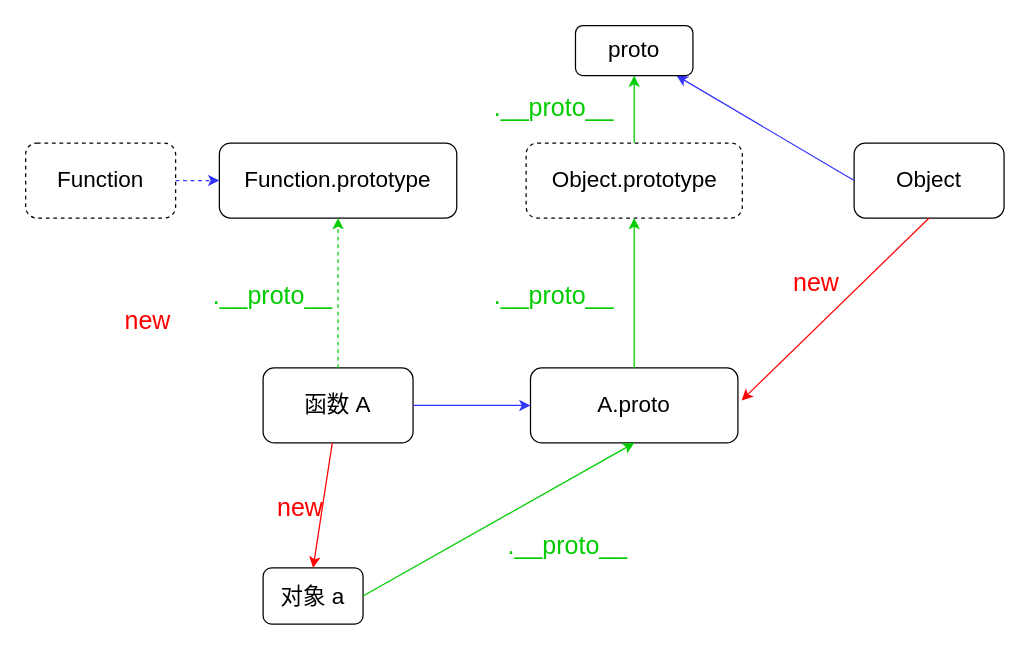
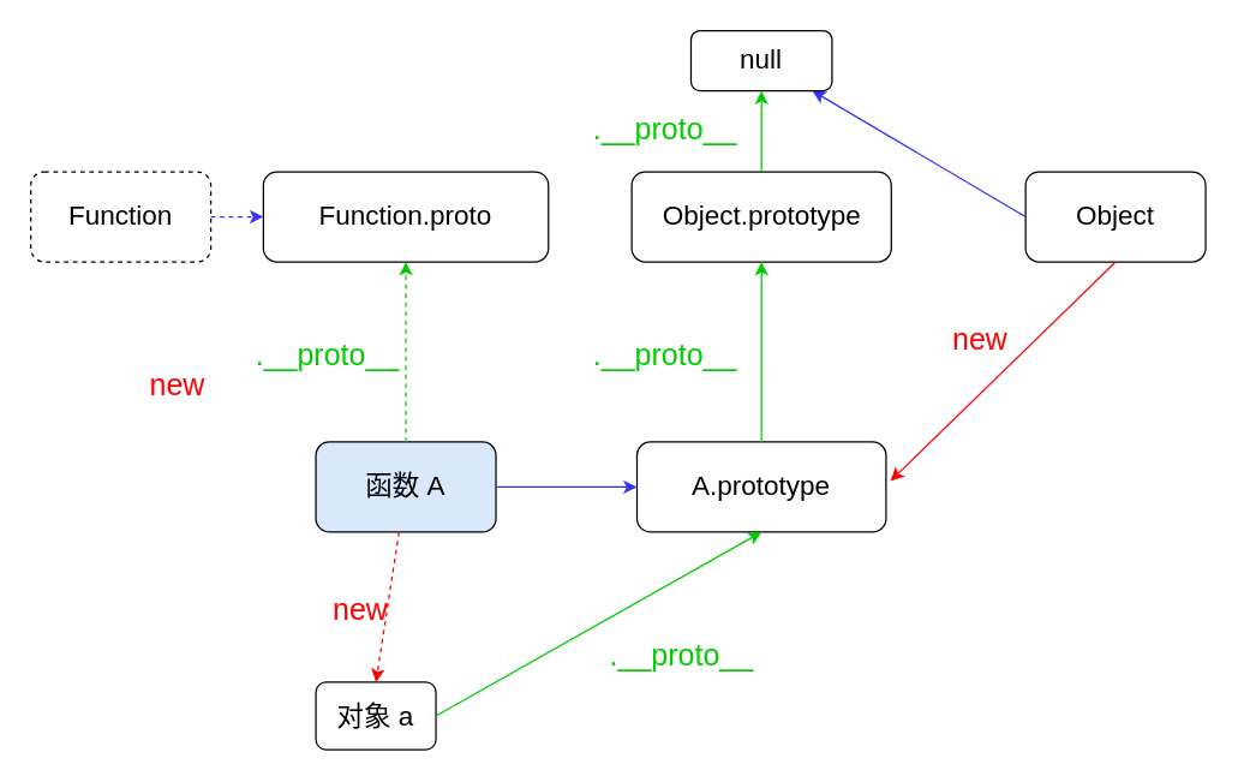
  <mxCell id="0" />
  <mxCell id="1" parent="0" />
  <mxCell id="2" value="&lt;font style=&quot;font-size: 18px;&quot;&gt;对象 a&lt;/font&gt;" style="rounded=1;whiteSpace=wrap;html=1;" vertex="1" parent="1"><mxGeometry x="210" y="454" width="80" height="45" as="geometry" /></mxCell>
- <mxCell id="3" value="&lt;font style=&quot;font-size: 18px;&quot;&gt;函数 A&lt;/font&gt;" style="rounded=1;whiteSpace=wrap;html=1;" vertex="1" parent="1"><mxGeometry x="210" y="294" width="120" height="60" as="geometry" /></mxCell>
- <mxCell id="4" value="" style="endArrow=classic;html=1;entryX=0.5;entryY=0;entryDx=0;entryDy=0;fillColor=#f8cecc;strokeColor=#FF0000;" edge="1" parent="1" source="3" target="2"><mxGeometry width="50" height="50" relative="1" as="geometry"><mxPoint x="240" y="474" as="sourcePoint" /><mxPoint x="290" y="424" as="targetPoint" /></mxGeometry></mxCell>
- <mxCell id="5" value="&lt;font style=&quot;font-size: 18px;&quot;&gt;A.proto&lt;/font&gt;" style="rounded=1;whiteSpace=wrap;html=1;" vertex="1" parent="1"><mxGeometry x="424" y="294" width="166" height="60" as="geometry" /></mxCell>
+ <mxCell id="3" value="&lt;font style=&quot;font-size: 18px;&quot;&gt;函数 A&lt;/font&gt;" style="rounded=1;whiteSpace=wrap;html=1;fillColor=#dae8fc;" vertex="1" parent="1"><mxGeometry x="210" y="294" width="120" height="60" as="geometry" /></mxCell>
+ <mxCell id="4" value="" style="endArrow=classic;html=1;entryX=0.5;entryY=0;entryDx=0;entryDy=0;fillColor=#f8cecc;strokeColor=#FF0000;dashed=1;" edge="1" parent="1" source="3" target="2"><mxGeometry width="50" height="50" relative="1" as="geometry"><mxPoint x="240" y="474" as="sourcePoint" /><mxPoint x="290" y="424" as="targetPoint" /></mxGeometry></mxCell>
+ <mxCell id="5" value="&lt;font style=&quot;font-size: 18px;&quot;&gt;A.prototype&lt;/font&gt;" style="rounded=1;whiteSpace=wrap;html=1;" vertex="1" parent="1"><mxGeometry x="424" y="294" width="166" height="60" as="geometry" /></mxCell>
  <mxCell id="6" value="" style="endArrow=classic;html=1;fillColor=#f8cecc;strokeColor=#3333FF;exitX=1;exitY=0.5;exitDx=0;exitDy=0;entryX=0;entryY=0.5;entryDx=0;entryDy=0;" edge="1" parent="1" source="3" target="5"><mxGeometry width="50" height="50" relative="1" as="geometry"><mxPoint x="280" y="364" as="sourcePoint" /><mxPoint x="420" y="324" as="targetPoint" /></mxGeometry></mxCell>
  <mxCell id="7" value="" style="endArrow=classic;html=1;fillColor=#f8cecc;strokeColor=#00CC00;exitX=1;exitY=0.5;exitDx=0;exitDy=0;entryX=0.5;entryY=1;entryDx=0;entryDy=0;" edge="1" parent="1" source="2" target="5"><mxGeometry width="50" height="50" relative="1" as="geometry"><mxPoint x="340" y="334" as="sourcePoint" /><mxPoint x="434" y="334" as="targetPoint" /></mxGeometry></mxCell>
- <mxCell id="8" value="&lt;font style=&quot;font-size: 18px;&quot;&gt;Object.prototype&lt;/font&gt;" style="rounded=1;whiteSpace=wrap;html=1;dashed=1;" vertex="1" parent="1"><mxGeometry x="420.5" y="114" width="173" height="60" as="geometry" /></mxCell>
+ <mxCell id="8" value="&lt;font style=&quot;font-size: 18px;&quot;&gt;Object.prototype&lt;/font&gt;" style="rounded=1;whiteSpace=wrap;html=1;" vertex="1" parent="1"><mxGeometry x="420.5" y="114" width="173" height="60" as="geometry" /></mxCell>
  <mxCell id="9" value="" style="endArrow=classic;html=1;fillColor=#f8cecc;strokeColor=#00CC00;entryX=0.5;entryY=1;entryDx=0;entryDy=0;fontSize=20;" edge="1" parent="1" source="5" target="8"><mxGeometry width="50" height="50" relative="1" as="geometry"><mxPoint x="340" y="494" as="sourcePoint" /><mxPoint x="517" y="364" as="targetPoint" /></mxGeometry></mxCell>
  <mxCell id="10" value="&lt;font style=&quot;font-size: 18px;&quot;&gt;Object&lt;/font&gt;" style="rounded=1;whiteSpace=wrap;html=1;strokeColor=default;align=center;verticalAlign=middle;fontFamily=Helvetica;fontSize=12;fontColor=default;fillColor=default;" vertex="1" parent="1"><mxGeometry x="683" y="114" width="120" height="60" as="geometry" /></mxCell>
  <mxCell id="11" value="" style="endArrow=classic;html=1;fillColor=#f8cecc;strokeColor=#FF0000;exitX=0.5;exitY=1;exitDx=0;exitDy=0;" edge="1" parent="1" source="10"><mxGeometry width="50" height="50" relative="1" as="geometry"><mxPoint x="280" y="364" as="sourcePoint" /><mxPoint x="593" y="320" as="targetPoint" /></mxGeometry></mxCell>
  <mxCell id="12" value="" style="endArrow=classic;html=1;fillColor=#f8cecc;strokeColor=#3333FF;exitX=0;exitY=0.5;exitDx=0;exitDy=0;" edge="1" parent="1" source="10" target="14"><mxGeometry width="50" height="50" relative="1" as="geometry"><mxPoint x="340" y="334" as="sourcePoint" /><mxPoint x="434" y="334" as="targetPoint" /></mxGeometry></mxCell>
  <mxCell id="13" value="" style="endArrow=classic;html=1;fillColor=#f8cecc;strokeColor=#00CC00;exitX=0.5;exitY=0;exitDx=0;exitDy=0;fontSize=20;" edge="1" parent="1" source="8"><mxGeometry width="50" height="50" relative="1" as="geometry"><mxPoint x="517" y="304" as="sourcePoint" /><mxPoint x="507" y="60" as="targetPoint" /></mxGeometry></mxCell>
- <mxCell id="14" value="&lt;font style=&quot;font-size: 18px;&quot;&gt;proto&lt;/font&gt;" style="rounded=1;whiteSpace=wrap;html=1;" vertex="1" parent="1"><mxGeometry x="460" y="20" width="94" height="40" as="geometry" /></mxCell>
+ <mxCell id="14" value="&lt;font style=&quot;font-size: 18px;&quot;&gt;null&lt;/font&gt;" style="rounded=1;whiteSpace=wrap;html=1;" vertex="1" parent="1"><mxGeometry x="460" y="20" width="94" height="40" as="geometry" /></mxCell>
  <mxCell id="15" value="&lt;font style=&quot;color: rgb(0, 204, 0);&quot;&gt;.__proto__&lt;/font&gt;" style="text;html=1;align=center;verticalAlign=middle;whiteSpace=wrap;rounded=0;fontColor=#00CC00;fontSize=20;" vertex="1" parent="1"><mxGeometry x="424" y="420" width="60" height="30" as="geometry" /></mxCell>
  <mxCell id="16" value="&lt;font style=&quot;color: rgb(0, 204, 0);&quot;&gt;.__proto__&lt;/font&gt;" style="text;html=1;align=center;verticalAlign=middle;whiteSpace=wrap;rounded=0;fontColor=#00CC00;fontSize=20;" vertex="1" parent="1"><mxGeometry x="413" y="220" width="60" height="30" as="geometry" /></mxCell>
  <mxCell id="17" value="&lt;font style=&quot;color: rgb(0, 204, 0);&quot;&gt;.__proto__&lt;/font&gt;" style="text;html=1;align=center;verticalAlign=middle;whiteSpace=wrap;rounded=0;fontColor=#00CC00;fontSize=20;" vertex="1" parent="1"><mxGeometry x="413" y="70" width="60" height="30" as="geometry" /></mxCell>
  <mxCell id="18" value="&lt;font style=&quot;color: rgb(255, 0, 0);&quot;&gt;new&lt;/font&gt;" style="text;html=1;align=center;verticalAlign=middle;whiteSpace=wrap;rounded=0;fontColor=#00CC00;fontSize=20;" vertex="1" parent="1"><mxGeometry x="210" y="390" width="60" height="30" as="geometry" /></mxCell>
  <mxCell id="19" value="&lt;font style=&quot;color: rgb(255, 0, 0);&quot;&gt;new&lt;/font&gt;" style="text;html=1;align=center;verticalAlign=middle;whiteSpace=wrap;rounded=0;fontColor=#00CC00;fontSize=20;" vertex="1" parent="1"><mxGeometry x="623" y="210" width="60" height="30" as="geometry" /></mxCell>
  <mxCell id="20" value="&lt;font style=&quot;font-size: 18px;&quot;&gt;Function&lt;/font&gt;" style="rounded=1;whiteSpace=wrap;html=1;strokeColor=default;align=center;verticalAlign=middle;fontFamily=Helvetica;fontSize=12;fontColor=default;fillColor=default;dashed=1;" vertex="1" parent="1"><mxGeometry x="20" y="114" width="120" height="60" as="geometry" /></mxCell>
- <mxCell id="21" value="&lt;font style=&quot;font-size: 18px;&quot;&gt;Function.prototype&lt;/font&gt;" style="rounded=1;whiteSpace=wrap;html=1;strokeColor=default;align=center;verticalAlign=middle;fontFamily=Helvetica;fontSize=12;fontColor=default;fillColor=default;" vertex="1" parent="1"><mxGeometry x="175" y="114" width="190" height="60" as="geometry" /></mxCell>
+ <mxCell id="21" value="&lt;font style=&quot;font-size: 18px;&quot;&gt;Function.proto&lt;/font&gt;" style="rounded=1;whiteSpace=wrap;html=1;strokeColor=default;align=center;verticalAlign=middle;fontFamily=Helvetica;fontSize=12;fontColor=default;fillColor=default;" vertex="1" parent="1"><mxGeometry x="175" y="114" width="190" height="60" as="geometry" /></mxCell>
  <mxCell id="22" value="" style="endArrow=classic;html=1;fillColor=#f8cecc;strokeColor=#00CC00;entryX=0.5;entryY=1;entryDx=0;entryDy=0;fontSize=20;exitX=0.5;exitY=0;exitDx=0;exitDy=0;dashed=1;" edge="1" parent="1" source="3" target="21"><mxGeometry width="50" height="50" relative="1" as="geometry"><mxPoint x="517" y="304" as="sourcePoint" /><mxPoint x="517" y="184" as="targetPoint" /></mxGeometry></mxCell>
  <mxCell id="23" value="&lt;font style=&quot;color: rgb(0, 204, 0);&quot;&gt;.__proto__&lt;/font&gt;" style="text;html=1;align=center;verticalAlign=middle;whiteSpace=wrap;rounded=0;fontColor=#00CC00;fontSize=20;" vertex="1" parent="1"><mxGeometry x="188" y="220" width="60" height="30" as="geometry" /></mxCell>
  <mxCell id="24" value="" style="endArrow=classic;html=1;fillColor=#f8cecc;strokeColor=#3333FF;exitX=1;exitY=0.5;exitDx=0;exitDy=0;entryX=0;entryY=0.5;entryDx=0;entryDy=0;dashed=1;" edge="1" parent="1" source="20" target="21"><mxGeometry width="50" height="50" relative="1" as="geometry"><mxPoint x="340" y="334" as="sourcePoint" /><mxPoint x="434" y="334" as="targetPoint" /></mxGeometry></mxCell>
  <mxCell id="25" value="&lt;font style=&quot;color: rgb(255, 0, 0);&quot;&gt;new&lt;/font&gt;" style="text;html=1;align=center;verticalAlign=middle;whiteSpace=wrap;rounded=0;fontColor=#00CC00;fontSize=20;" vertex="1" parent="1"><mxGeometry x="88" y="240" width="60" height="30" as="geometry" /></mxCell>
